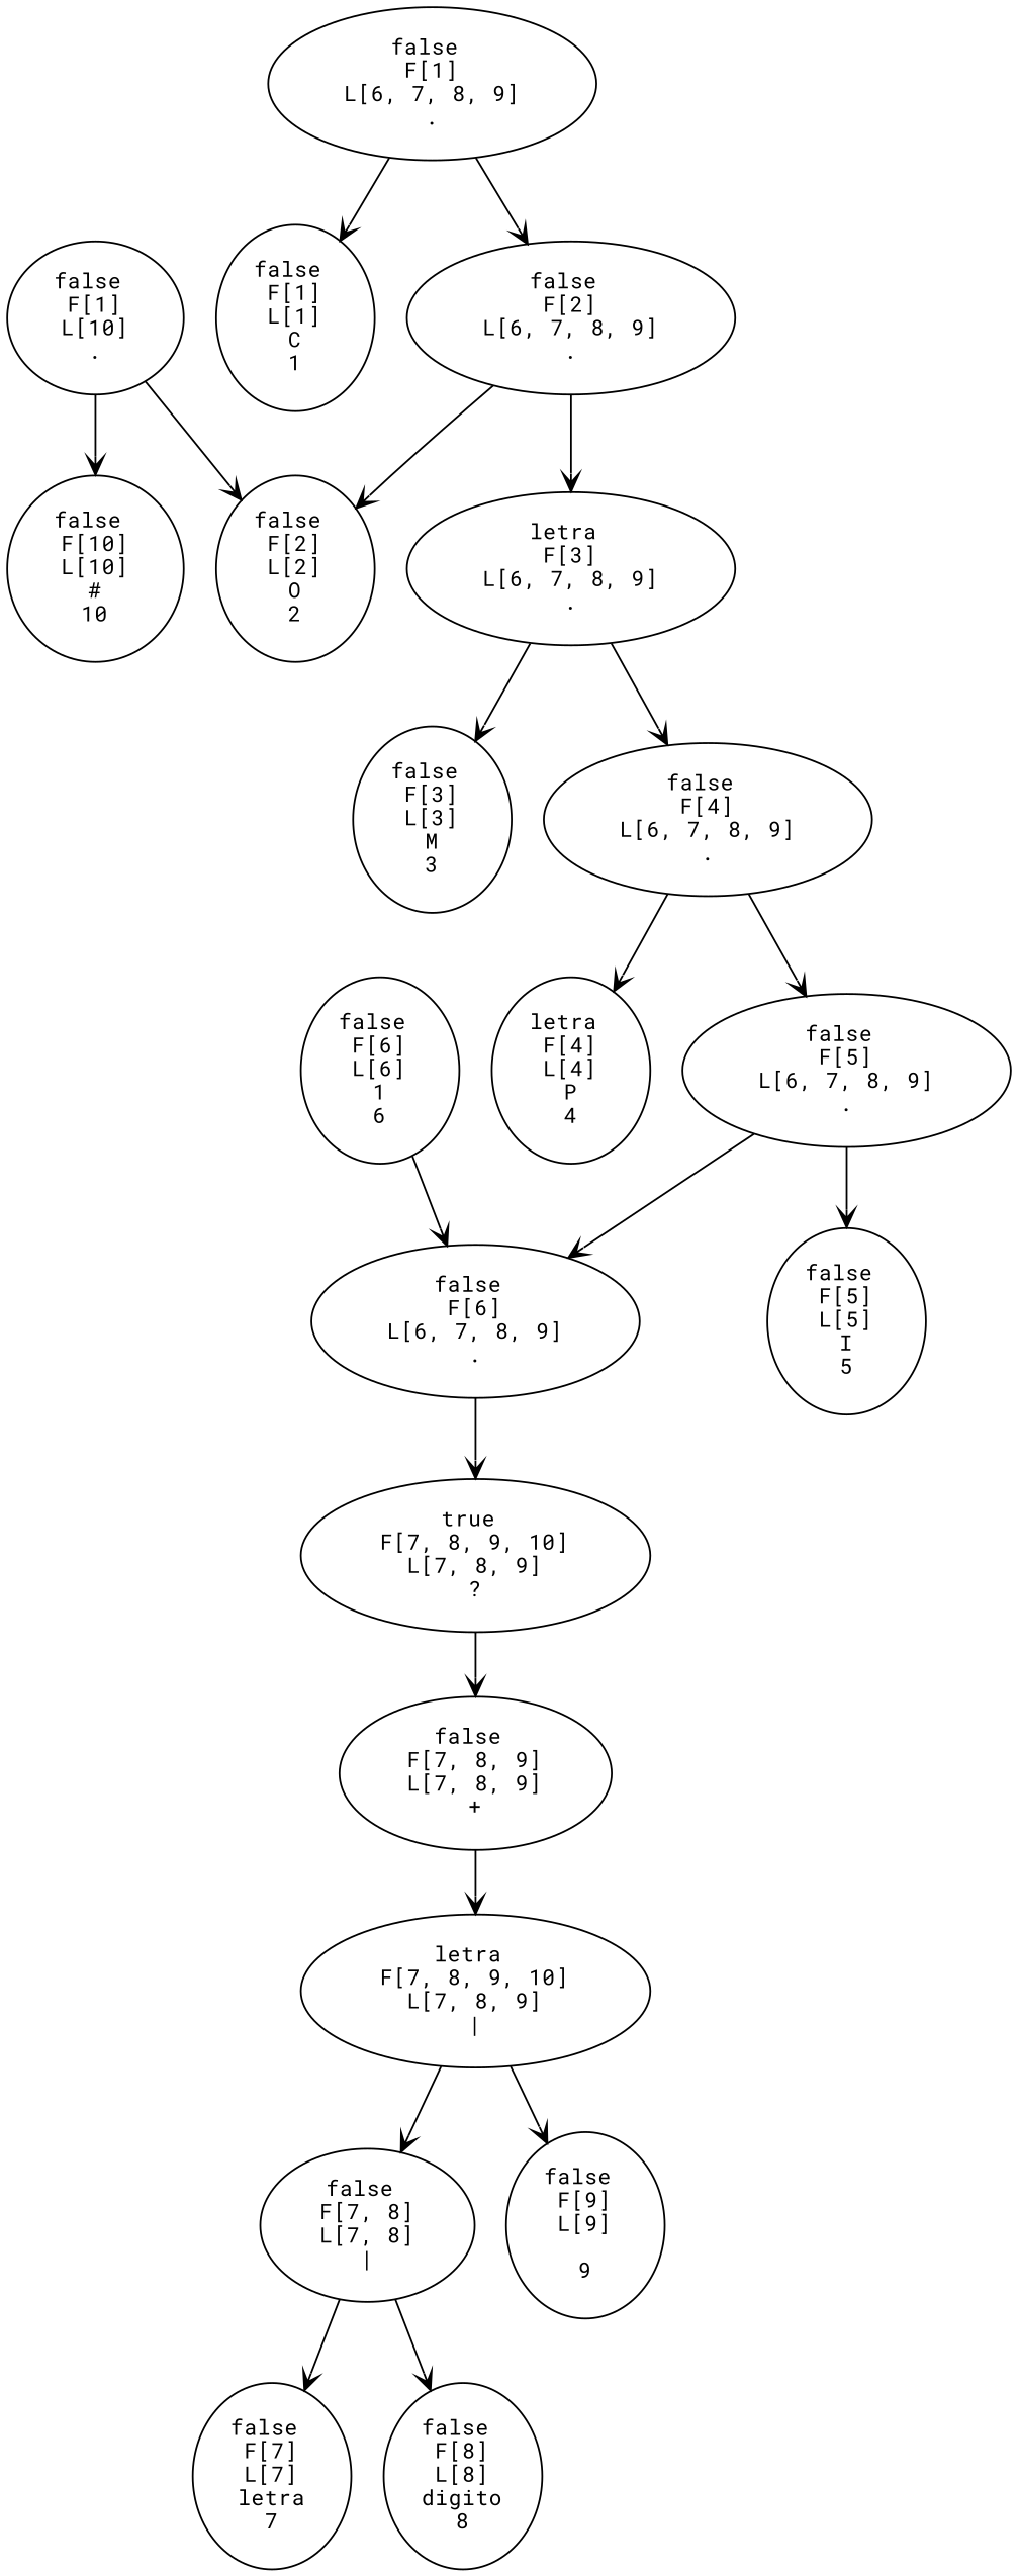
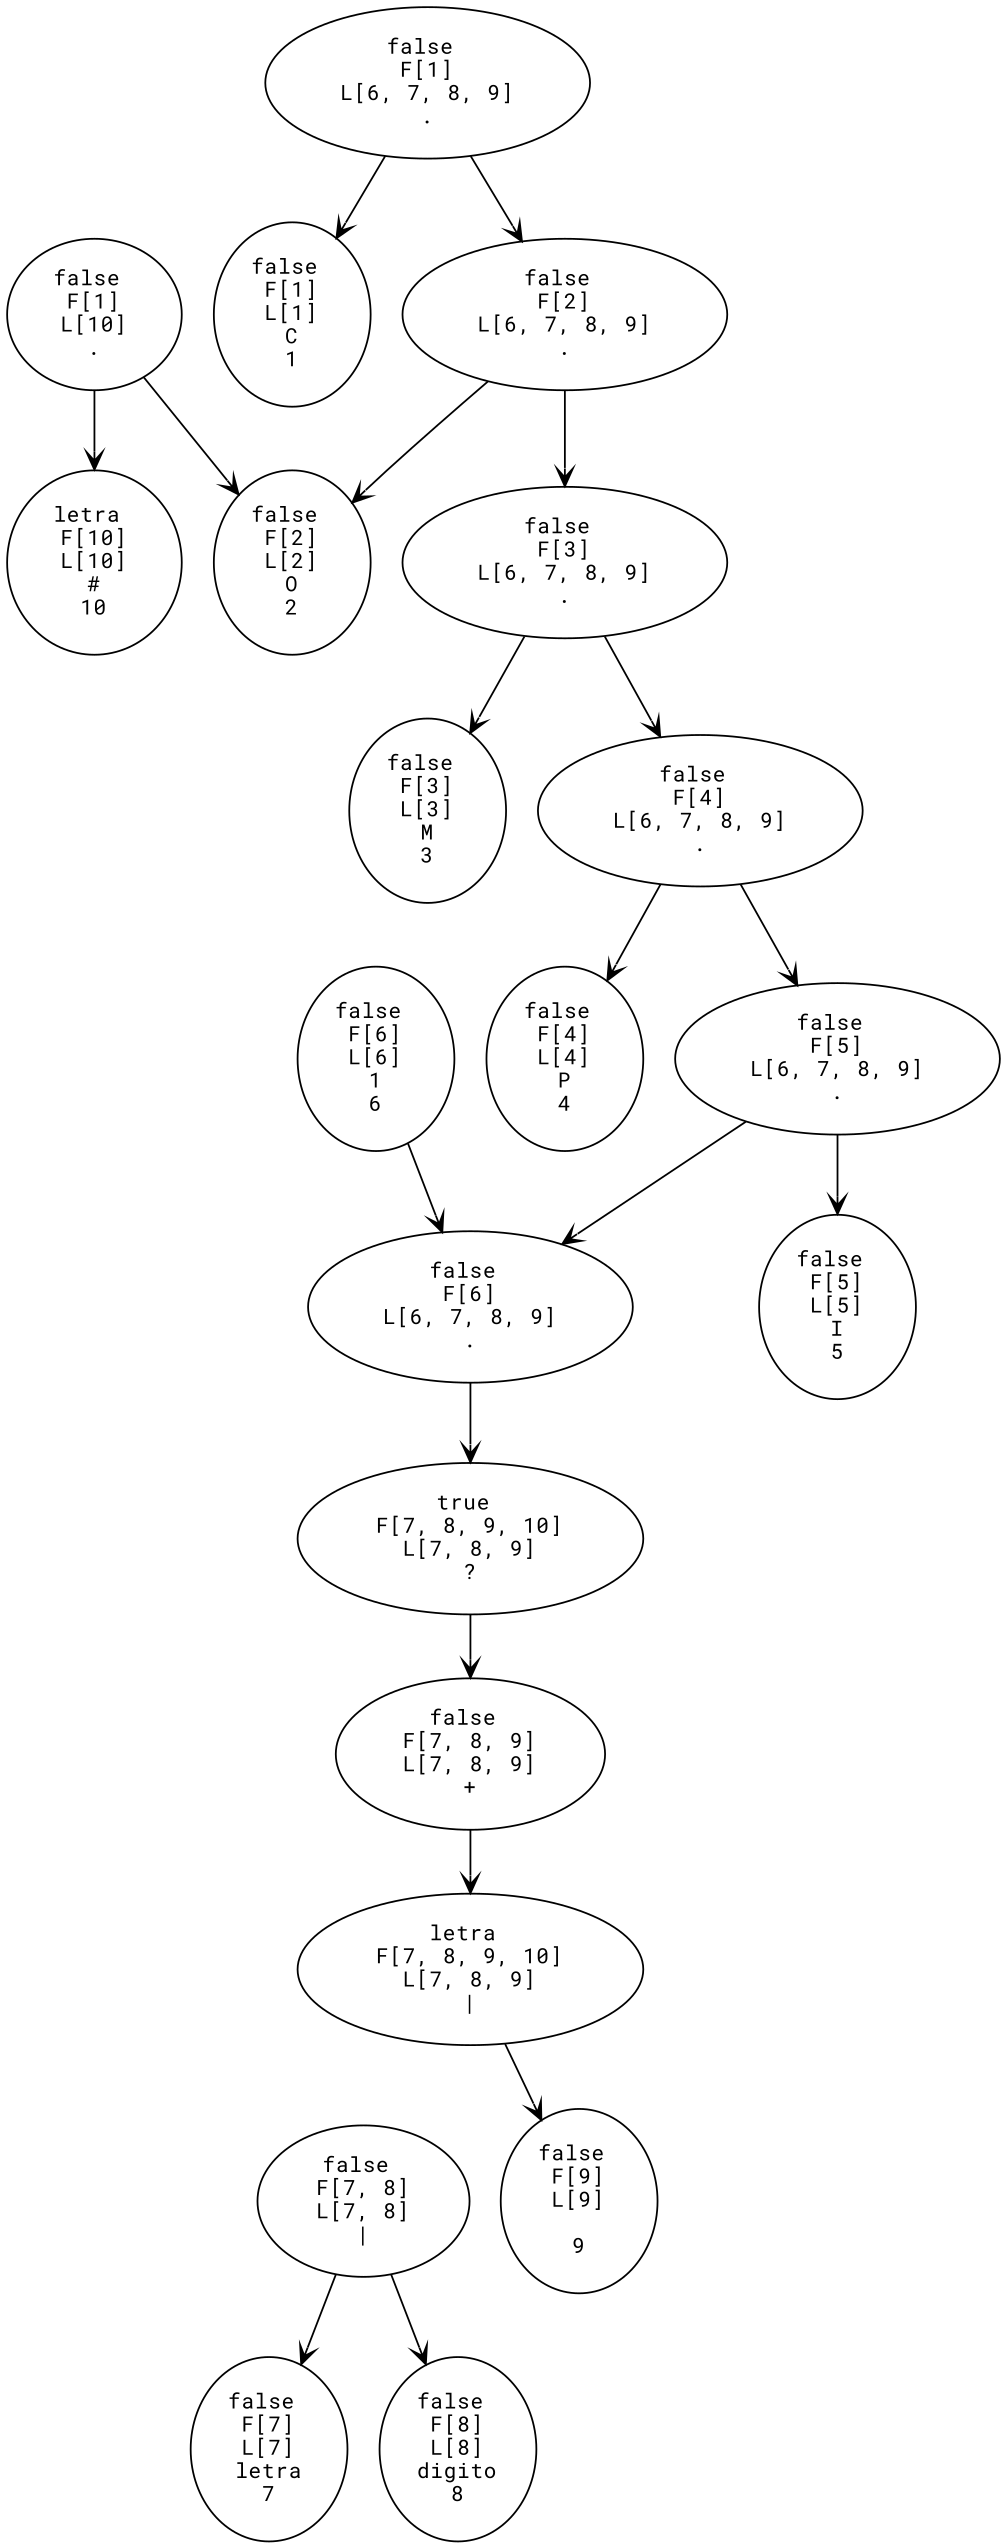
  digraph {
    fontname="Roboto Mono"
    node [fontname="Roboto Mono" fontsize=12]
    edge [arrowhead=vee arrowtail=none fontname="Roboto Mono"]
    n1 [label="false \n F[1] \n L[10] \n . "]
-   n2 [label="false \n F[10] \n L[10] \n#\n 10 "]
+   n2 [label="letra \n F[10] \n L[10] \n#\n 10 "]
    n3 [label="false \n F[2] \n L[2] \nO\n 2 "]
    n4 [label="false \n F[1] \n L[6, 7, 8, 9] \n . "]
    n5 [label="false \n F[1] \n L[1] \nC\n 1 "]
    n6 [label="false \n F[2] \n L[6, 7, 8, 9] \n . "]
-   n7 [label="letra \n F[3] \n L[6, 7, 8, 9] \n . "]
+   n7 [label="false \n F[3] \n L[6, 7, 8, 9] \n . "]
    n8 [label="false \n F[3] \n L[3] \nM\n 3 "]
    n9 [label="false \n F[4] \n L[6, 7, 8, 9] \n . "]
-   n10 [label="letra \n F[4] \n L[4] \nP\n 4 "]
+   n10 [label="false \n F[4] \n L[4] \nP\n 4 "]
    n11 [label="false \n F[5] \n L[6, 7, 8, 9] \n . "]
    n12 [label="false \n F[5] \n L[5] \nI\n 5 "]
    n13 [label="false \n F[6] \n L[6, 7, 8, 9] \n . "]
    n14 [label="true \n F[7, 8, 9, 10] \n L[7, 8, 9] \n ? "]
    n15 [label="false \n F[6] \n L[6] \n1\n 6 "]
    n16 [label="false \n F[7, 8, 9] \n L[7, 8, 9] \n + "]
    n17 [label="letra \n F[7, 8, 9, 10] \n L[7, 8, 9] \n | "]
    n18 [label="false \n F[7, 8] \n L[7, 8] \n | "]
    n19 [label="false \n F[9] \n L[9] \n \n 9 "]
    n20 [label="false \n F[7] \n L[7] \nletra\n 7 "]
    n21 [label="false \n F[8] \n L[8] \ndigito\n 8 "]
    n1 -> n2
    n1 -> n3
    n4 -> n5
    n4 -> n6
    n6 -> n3
    n6 -> n7
    n7 -> n8
    n7 -> n9
    n9 -> n10
    n9 -> n11
    n11 -> n12
    n11 -> n13
    n13 -> n14
    n14 -> n16
    n15 -> n13
    n16 -> n17
-   n17 -> n18
    n17 -> n19
    n18 -> n20
    n18 -> n21
  }
